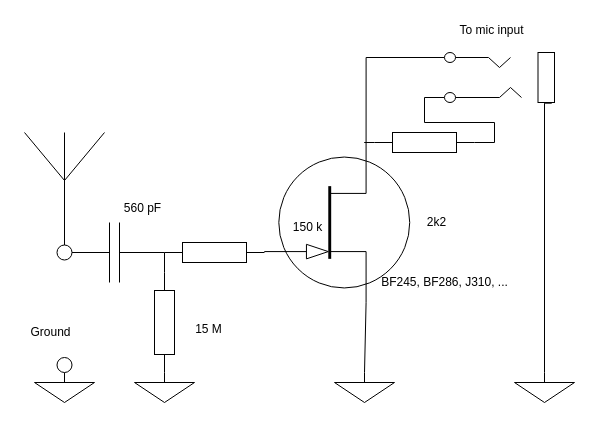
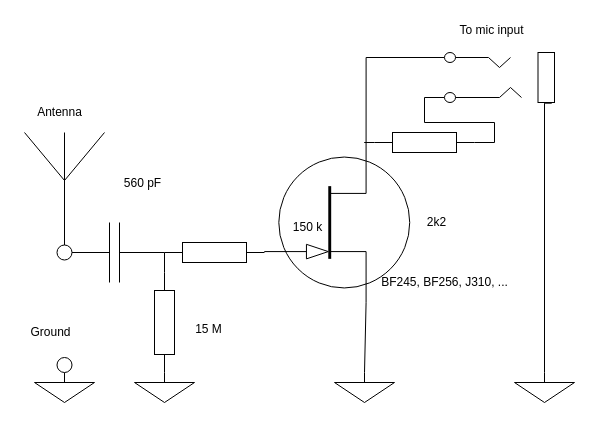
  <mxCell id="0" />
  <mxCell id="1" parent="0" />
  <mxCell id="2" style="edgeStyle=orthogonalEdgeStyle;rounded=0;orthogonalLoop=1;jettySize=auto;html=1;exitX=0.7;exitY=1;exitDx=0;exitDy=0;exitPerimeter=0;entryX=0.5;entryY=0;entryDx=0;entryDy=0;entryPerimeter=0;strokeColor=none;endArrow=none;endFill=0;" edge="1" parent="1" source="5" target="6"><mxGeometry relative="1" as="geometry" /></mxCell>
  <mxCell id="3" style="edgeStyle=none;rounded=0;orthogonalLoop=1;jettySize=auto;html=1;exitX=0.7;exitY=1;exitDx=0;exitDy=0;exitPerimeter=0;entryX=0.5;entryY=0;entryDx=0;entryDy=0;entryPerimeter=0;endArrow=none;endFill=0;" edge="1" parent="1" source="5" target="6"><mxGeometry relative="1" as="geometry" /></mxCell>
  <mxCell id="4" style="edgeStyle=orthogonalEdgeStyle;rounded=0;orthogonalLoop=1;jettySize=auto;html=1;exitX=0.7;exitY=0;exitDx=0;exitDy=0;exitPerimeter=0;entryX=1;entryY=0.9;entryDx=0;entryDy=0;entryPerimeter=0;endArrow=none;endFill=0;" edge="1" parent="1" source="5" target="8"><mxGeometry relative="1" as="geometry" /></mxCell>
  <mxCell id="5" value="" style="verticalLabelPosition=bottom;shadow=0;dashed=0;align=center;html=1;verticalAlign=top;shape=mxgraph.electrical.transistors.n-channel_jfet_1;" vertex="1" parent="1"><mxGeometry x="184" y="142" width="305" height="160" as="geometry" /></mxCell>
  <mxCell id="6" value="" style="pointerEvents=1;verticalLabelPosition=bottom;shadow=0;dashed=0;align=center;html=1;verticalAlign=top;shape=mxgraph.electrical.signal_sources.signal_ground;" vertex="1" parent="1"><mxGeometry x="334" y="372" width="60" height="30" as="geometry" /></mxCell>
  <mxCell id="7" style="edgeStyle=orthogonalEdgeStyle;rounded=0;orthogonalLoop=1;jettySize=auto;html=1;exitX=1;exitY=0.1;exitDx=0;exitDy=0;exitPerimeter=0;entryX=0;entryY=0.5;entryDx=0;entryDy=0;entryPerimeter=0;endArrow=none;endFill=0;" edge="1" parent="1" source="8" target="16"><mxGeometry relative="1" as="geometry" /></mxCell>
  <mxCell id="8" value="" style="pointerEvents=1;verticalLabelPosition=bottom;shadow=0;dashed=0;align=center;html=1;verticalAlign=top;shape=mxgraph.electrical.miscellaneous.3_conductor_jack;rotation=-180;" vertex="1" parent="1"><mxGeometry x="444" y="52" width="110" height="50" as="geometry" /></mxCell>
  <mxCell id="9" style="edgeStyle=orthogonalEdgeStyle;rounded=0;orthogonalLoop=1;jettySize=auto;html=1;exitX=0.5;exitY=0;exitDx=0;exitDy=0;exitPerimeter=0;entryX=0.025;entryY=-0.014;entryDx=0;entryDy=0;entryPerimeter=0;endArrow=none;endFill=0;" edge="1" parent="1" source="10" target="8"><mxGeometry relative="1" as="geometry"><Array as="points"><mxPoint x="544" y="103" /></Array></mxGeometry></mxCell>
  <mxCell id="10" value="" style="pointerEvents=1;verticalLabelPosition=bottom;shadow=0;dashed=0;align=center;html=1;verticalAlign=top;shape=mxgraph.electrical.signal_sources.signal_ground;" vertex="1" parent="1"><mxGeometry x="514" y="372" width="60" height="30" as="geometry" /></mxCell>
  <mxCell id="11" style="edgeStyle=orthogonalEdgeStyle;rounded=0;orthogonalLoop=1;jettySize=auto;html=1;exitX=0;exitY=0.5;exitDx=0;exitDy=0;exitPerimeter=0;entryX=1;entryY=0.5;entryDx=0;entryDy=0;entryPerimeter=0;endArrow=none;endFill=0;" edge="1" parent="1" source="12" target="13"><mxGeometry relative="1" as="geometry" /></mxCell>
  <mxCell id="12" value="" style="pointerEvents=1;verticalLabelPosition=bottom;shadow=0;dashed=0;align=center;html=1;verticalAlign=top;shape=mxgraph.electrical.resistors.resistor_1;" vertex="1" parent="1"><mxGeometry x="164" y="242" width="100" height="20" as="geometry" /></mxCell>
  <mxCell id="13" value="" style="pointerEvents=1;verticalLabelPosition=bottom;shadow=0;dashed=0;align=center;html=1;verticalAlign=top;shape=mxgraph.electrical.resistors.resistor_1;rotation=-90;" vertex="1" parent="1"><mxGeometry x="114" y="312" width="100" height="20" as="geometry" /></mxCell>
  <mxCell id="14" value="" style="pointerEvents=1;verticalLabelPosition=bottom;shadow=0;dashed=0;align=center;html=1;verticalAlign=top;shape=mxgraph.electrical.signal_sources.signal_ground;" vertex="1" parent="1"><mxGeometry x="134" y="372" width="60" height="30" as="geometry" /></mxCell>
  <mxCell id="15" style="edgeStyle=orthogonalEdgeStyle;rounded=0;orthogonalLoop=1;jettySize=auto;html=1;exitX=1;exitY=0.5;exitDx=0;exitDy=0;exitPerimeter=0;endArrow=none;endFill=0;" edge="1" parent="1" source="16"><mxGeometry relative="1" as="geometry"><mxPoint x="363.667" y="142.333" as="targetPoint" /></mxGeometry></mxCell>
  <mxCell id="16" value="" style="pointerEvents=1;verticalLabelPosition=bottom;shadow=0;dashed=0;align=center;html=1;verticalAlign=top;shape=mxgraph.electrical.resistors.resistor_1;rotation=-180;" vertex="1" parent="1"><mxGeometry x="374" y="132" width="100" height="20" as="geometry" /></mxCell>
  <mxCell id="17" value="" style="pointerEvents=1;verticalLabelPosition=bottom;shadow=0;dashed=0;align=center;html=1;verticalAlign=top;shape=mxgraph.electrical.signal_sources.signal_ground;" vertex="1" parent="1"><mxGeometry x="34" y="372" width="60" height="30" as="geometry" /></mxCell>
  <mxCell id="18" value="" style="verticalLabelPosition=bottom;shadow=0;dashed=0;align=center;html=1;verticalAlign=top;shape=mxgraph.electrical.radio.aerial_-_antenna_1;" vertex="1" parent="1"><mxGeometry x="24" y="132" width="80" height="120" as="geometry" /></mxCell>
  <mxCell id="19" value="" style="pointerEvents=1;verticalLabelPosition=bottom;shadow=0;dashed=0;align=center;html=1;verticalAlign=top;shape=mxgraph.electrical.capacitors.capacitor_1;" vertex="1" parent="1"><mxGeometry x="64" y="222" width="100" height="60" as="geometry" /></mxCell>
  <mxCell id="20" value="" style="verticalLabelPosition=bottom;shadow=0;dashed=0;align=center;html=1;verticalAlign=top;strokeWidth=1;shape=ellipse;perimeter=ellipsePerimeter;" vertex="1" parent="1"><mxGeometry x="56.5" y="244.5" width="15" height="15" as="geometry" /></mxCell>
  <mxCell id="21" value="" style="verticalLabelPosition=bottom;shadow=0;dashed=0;align=center;html=1;verticalAlign=top;strokeWidth=1;shape=ellipse;perimeter=ellipsePerimeter;" vertex="1" parent="1"><mxGeometry x="56.5" y="357" width="15" height="15" as="geometry" /></mxCell>
- <mxCell id="22" value="BF245, BF286, J310, ..." style="text;html=1;align=center;verticalAlign=middle;resizable=0;points=[];autosize=1;" vertex="1" parent="1"><mxGeometry x="364" y="272" width="160" height="20" as="geometry" /></mxCell>
+ <mxCell id="22" value="BF245, BF256, J310, ..." style="text;html=1;align=center;verticalAlign=middle;resizable=0;points=[];autosize=1;" vertex="1" parent="1"><mxGeometry x="364" y="272" width="160" height="20" as="geometry" /></mxCell>
+ <mxCell id="23" value="Antenna" style="text;html=1;align=center;verticalAlign=middle;resizable=0;points=[];autosize=1;" vertex="1" parent="1"><mxGeometry x="24" y="102" width="70" height="20" as="geometry" /></mxCell>
  <mxCell id="24" value="Ground" style="text;html=1;align=center;verticalAlign=middle;resizable=0;points=[];autosize=1;" vertex="1" parent="1"><mxGeometry x="20" y="322" width="60" height="20" as="geometry" /></mxCell>
  <mxCell id="25" value="To mic input" style="text;html=1;align=center;verticalAlign=middle;resizable=0;points=[];autosize=1;" vertex="1" parent="1"><mxGeometry x="446" y="20" width="90" height="20" as="geometry" /></mxCell>
  <mxCell id="26" value="2k2" style="text;html=1;align=center;verticalAlign=middle;resizable=0;points=[];autosize=1;" vertex="1" parent="1"><mxGeometry x="416" y="212" width="40" height="20" as="geometry" /></mxCell>
- <mxCell id="27" value="560 pF" style="text;html=1;align=center;verticalAlign=middle;resizable=0;points=[];autosize=1;" vertex="1" parent="1"><mxGeometry x="112" y="198" width="60" height="20" as="geometry" /></mxCell>
+ <mxCell id="27" value="560 pF" style="text;html=1;align=center;verticalAlign=middle;resizable=0;points=[];autosize=1;" vertex="1" parent="1"><mxGeometry x="112" y="173" width="60" height="20" as="geometry" /></mxCell>
  <mxCell id="28" value="15 M" style="text;html=1;align=center;verticalAlign=middle;resizable=0;points=[];autosize=1;" vertex="1" parent="1"><mxGeometry x="183" y="319" width="50" height="20" as="geometry" /></mxCell>
  <mxCell id="29" value="150 k" style="text;html=1;align=center;verticalAlign=middle;resizable=0;points=[];autosize=1;" vertex="1" parent="1"><mxGeometry x="282" y="217" width="50" height="20" as="geometry" /></mxCell>
